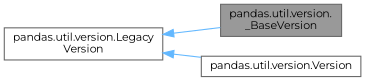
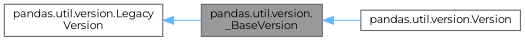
  digraph {
    fontname=Montserrat
    rankdir=LR
    node [color=gray40 fillcolor=white fontname=Montserrat fontsize=10 shape=box style=filled]
    edge [color=steelblue1 dir=back fontname=Montserrat fontsize=10 labelfontname=Helvetica labelfontsize=10 style=solid]
    n1 [fillcolor=grey60 fontcolor=black height=0.2 label="pandas.util.version.\l_BaseVersion" width=0.4]
    n2 [height=0.2 label="pandas.util.version.Version" width=0.4]
    n3 [height=0.2 label="pandas.util.version.Legacy\lVersion" width=0.4]
-   n3 -> n2
+   n1 -> n2
    n3 -> n1
  }
